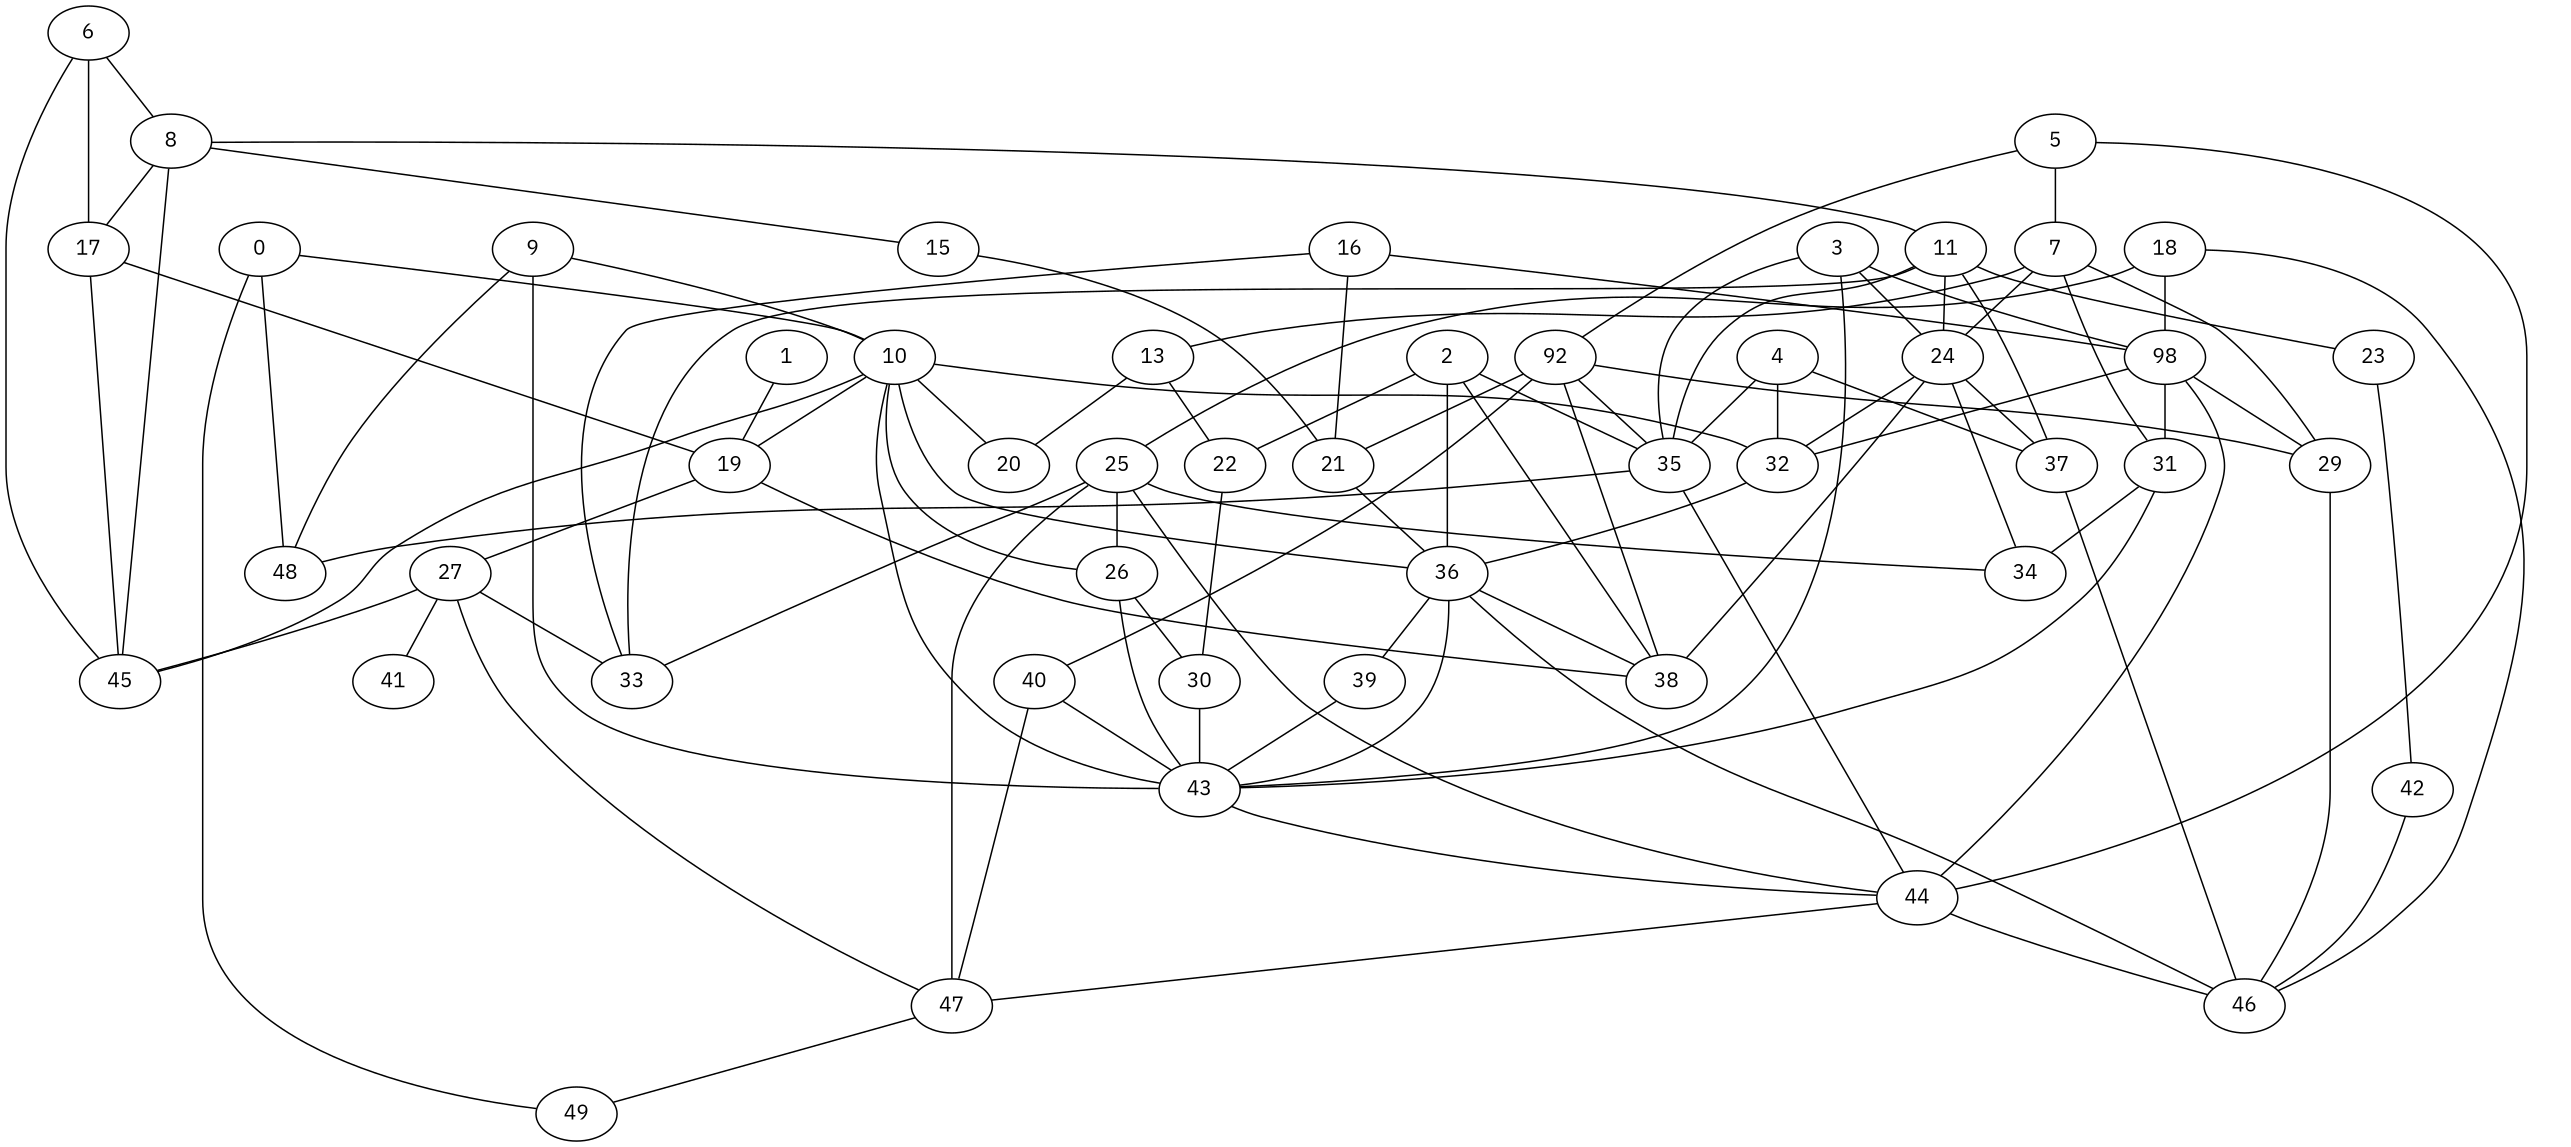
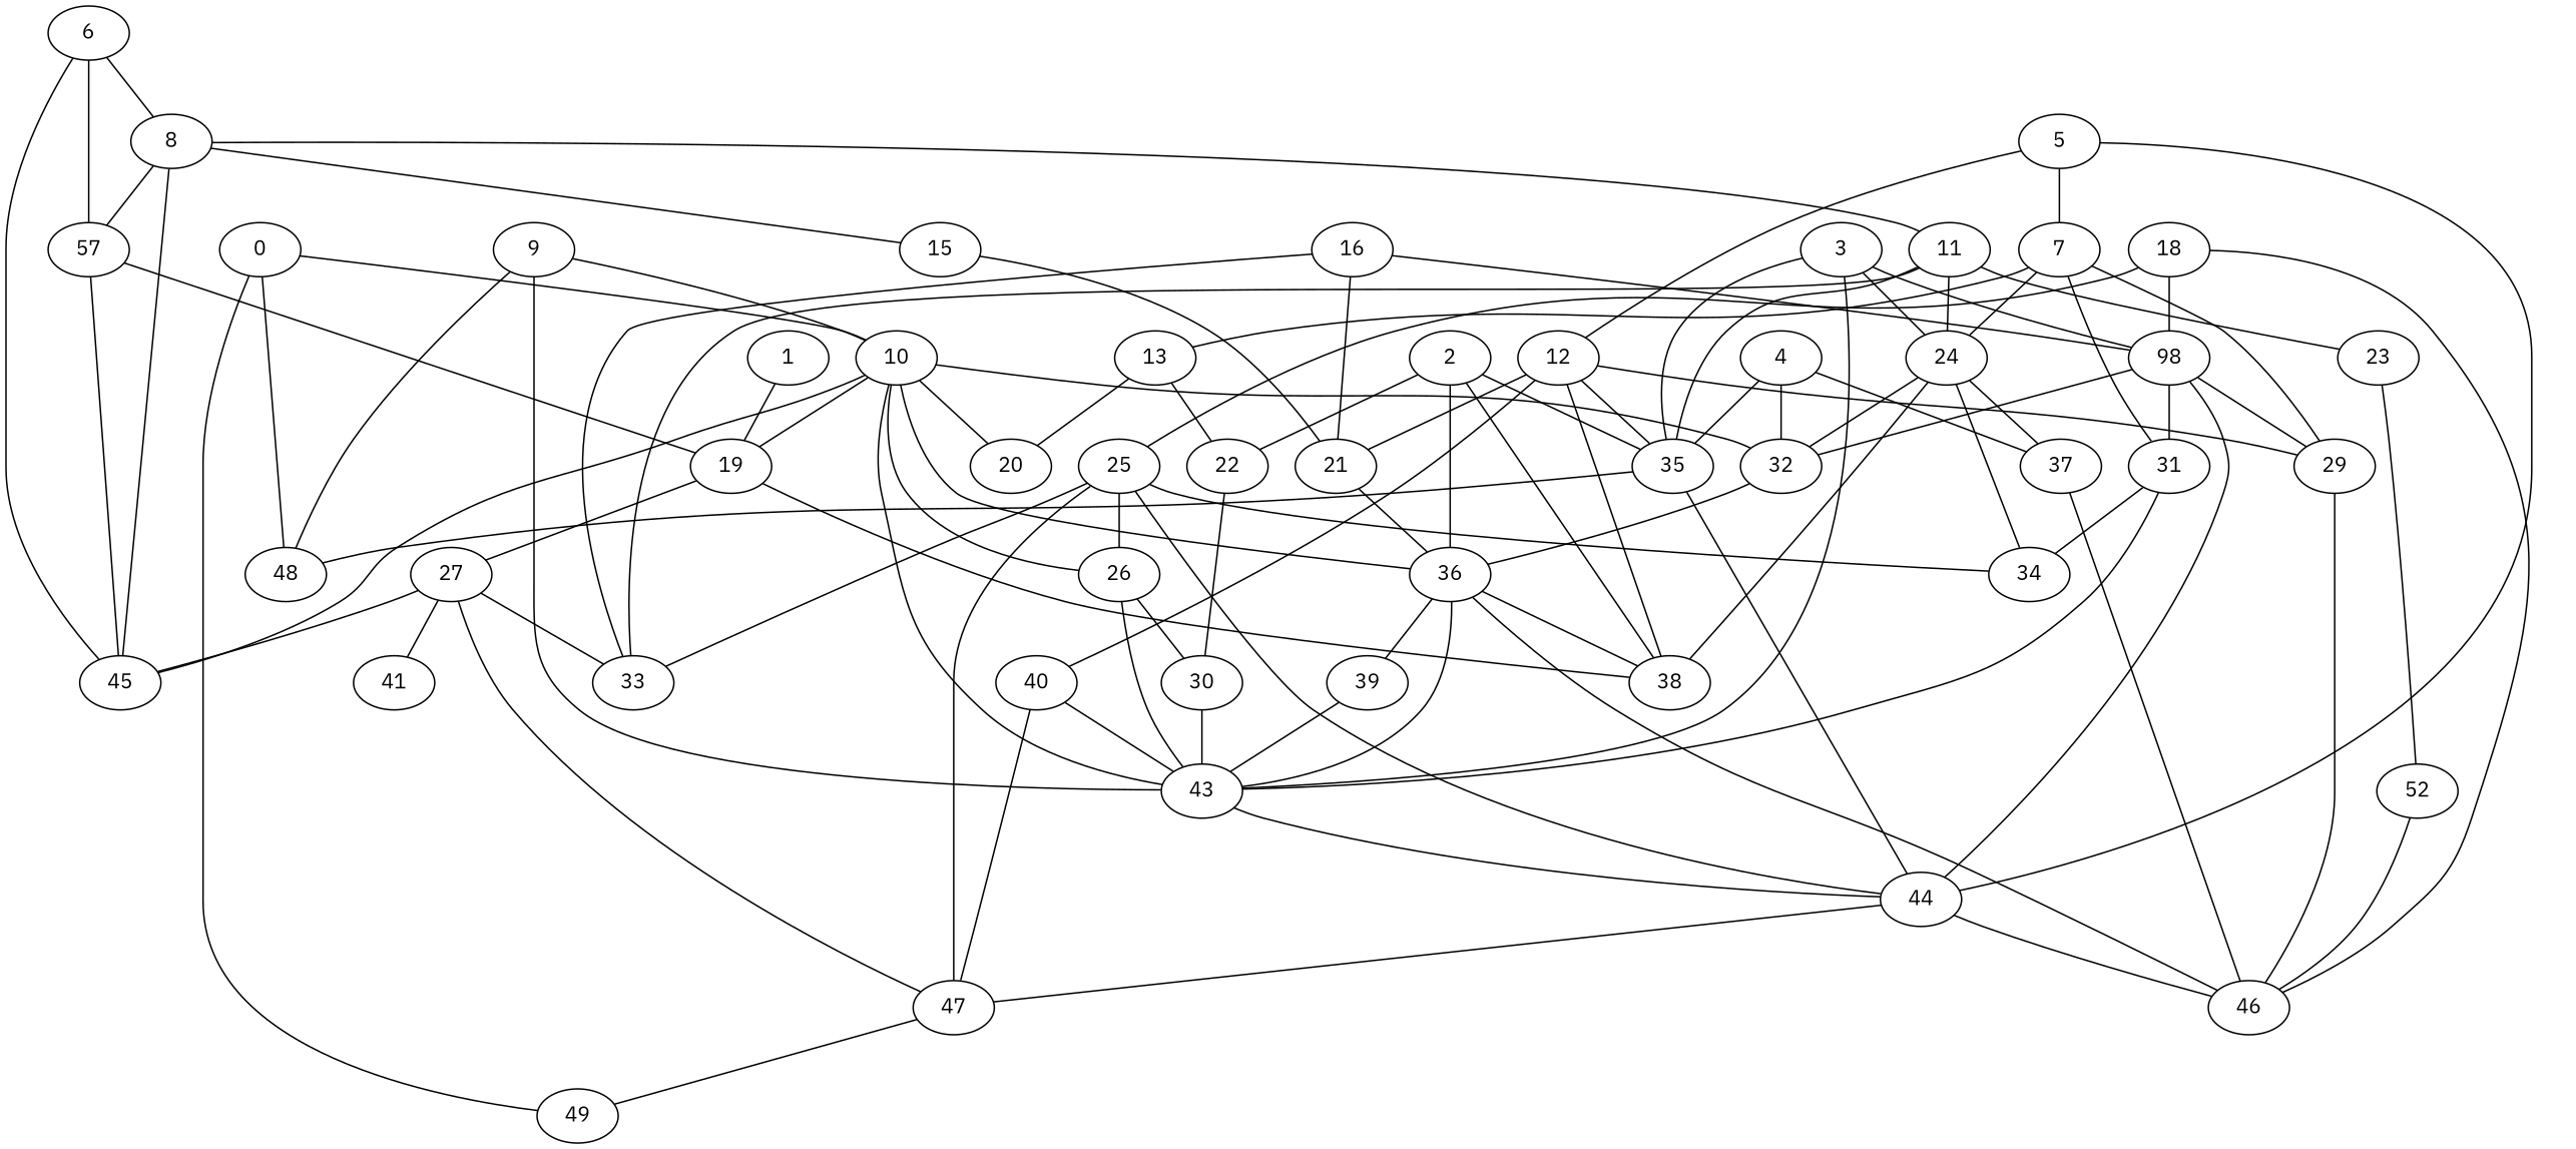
  graph {
    fontname="IBM Plex Sans"
    node [fontname="IBM Plex Sans"]
    edge [fontname="IBM Plex Sans"]
    0
    10
    48
    49
    19
    36
    43
    32
    45
    20
    26
    38
    27
    46
    39
    44
    30
    1
    47
    33
    41
    2
    22
    35
    3
    24
    n27 [label=98]
    37
    34
    29
    31
    4
    5
    7
-   12 [label=92]
+   12
    13
    21
    40
    6
    8
-   17
+   17 [label=57]
    11
    15
    23
-   42
+   42 [label=52]
    9
    16
    18
    25
    0 -- 10
    0 -- 48
    0 -- 49
    10 -- 19
    10 -- 36
    10 -- 43
    10 -- 32
    10 -- 45
    10 -- 20
    10 -- 26
    19 -- 38
    19 -- 27
    36 -- 43
    36 -- 38
    36 -- 46
    36 -- 39
    43 -- 44
    32 -- 36
    26 -- 43
    26 -- 30
    27 -- 45
    27 -- 47
    27 -- 33
    27 -- 41
    39 -- 43
    44 -- 46
    44 -- 47
    30 -- 43
    1 -- 19
    47 -- 49
    2 -- 36
    2 -- 38
    2 -- 22
    2 -- 35
    22 -- 30
    35 -- 48
    35 -- 44
    3 -- 43
    3 -- 35
    3 -- 24
    3 -- n27
    24 -- 32
    24 -- 38
    24 -- 37
    24 -- 34
    n27 -- 32
    n27 -- 44
    n27 -- 29
    n27 -- 31
    37 -- 46
    29 -- 46
    31 -- 43
    31 -- 34
    4 -- 32
    4 -- 35
    4 -- 37
    5 -- 44
    5 -- 7
    5 -- 12
    7 -- 24
    7 -- 29
    7 -- 31
    7 -- 13
    12 -- 38
    12 -- 35
    12 -- 29
    12 -- 21
    12 -- 40
    13 -- 20
    13 -- 22
    21 -- 36
    40 -- 43
    40 -- 47
    6 -- 45
    6 -- 8
    6 -- 17
    8 -- 45
    8 -- 17
    8 -- 11
    8 -- 15
    17 -- 19
    17 -- 45
    11 -- 33
    11 -- 35
    11 -- 24
-   11 -- 37
    11 -- 23
    15 -- 21
    23 -- 42
    42 -- 46
    9 -- 10
    9 -- 48
    9 -- 43
    16 -- 33
    16 -- n27
    16 -- 21
    18 -- 46
    18 -- n27
    18 -- 25
    25 -- 26
    25 -- 44
    25 -- 47
    25 -- 33
    25 -- 34
  }
